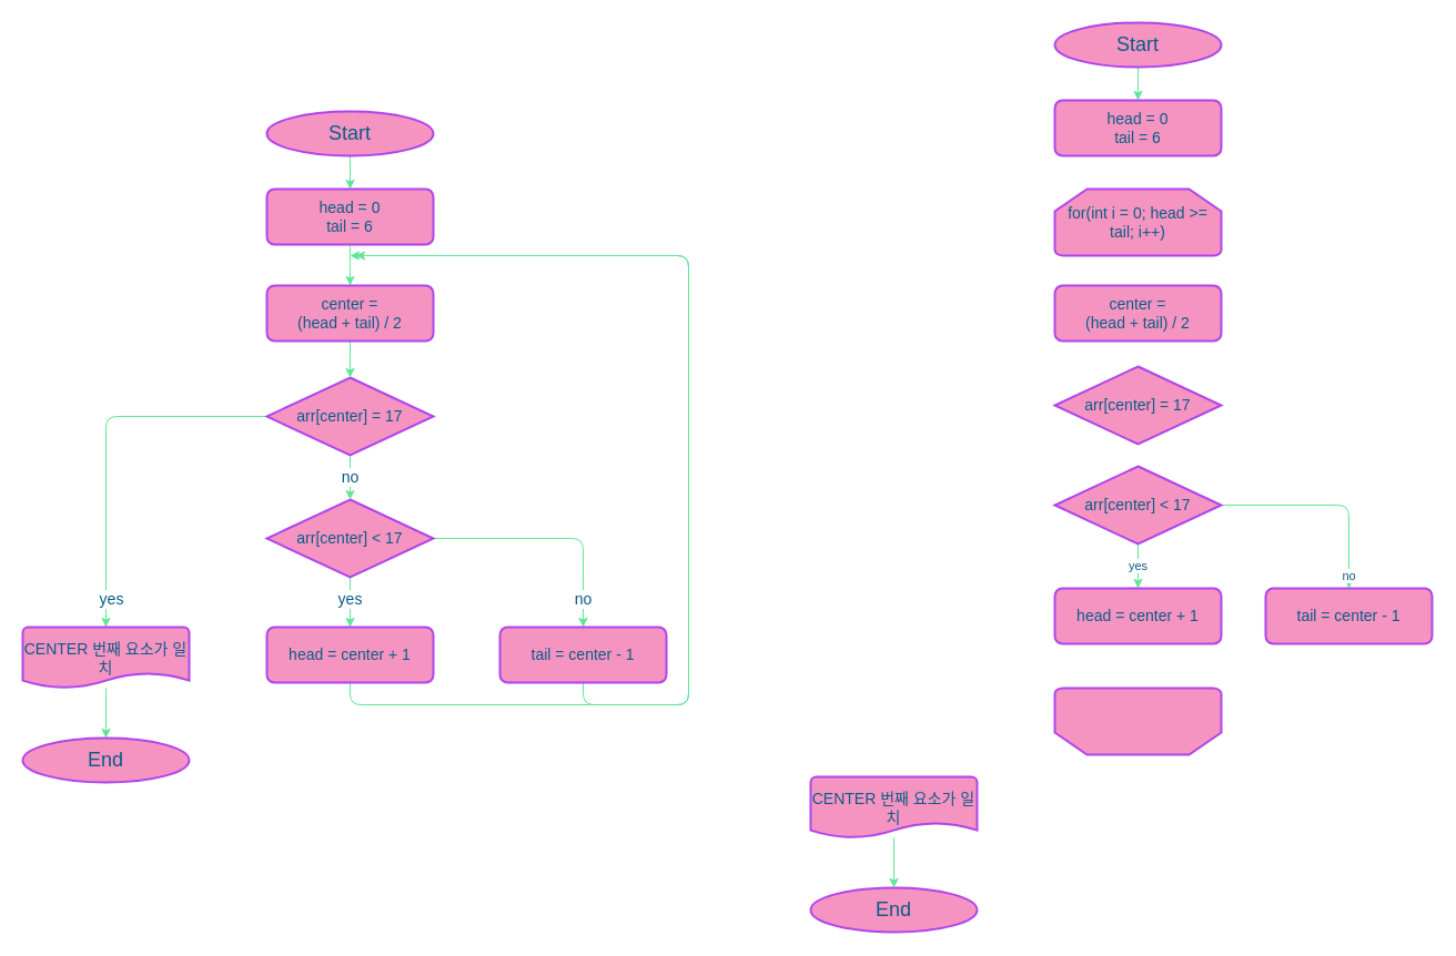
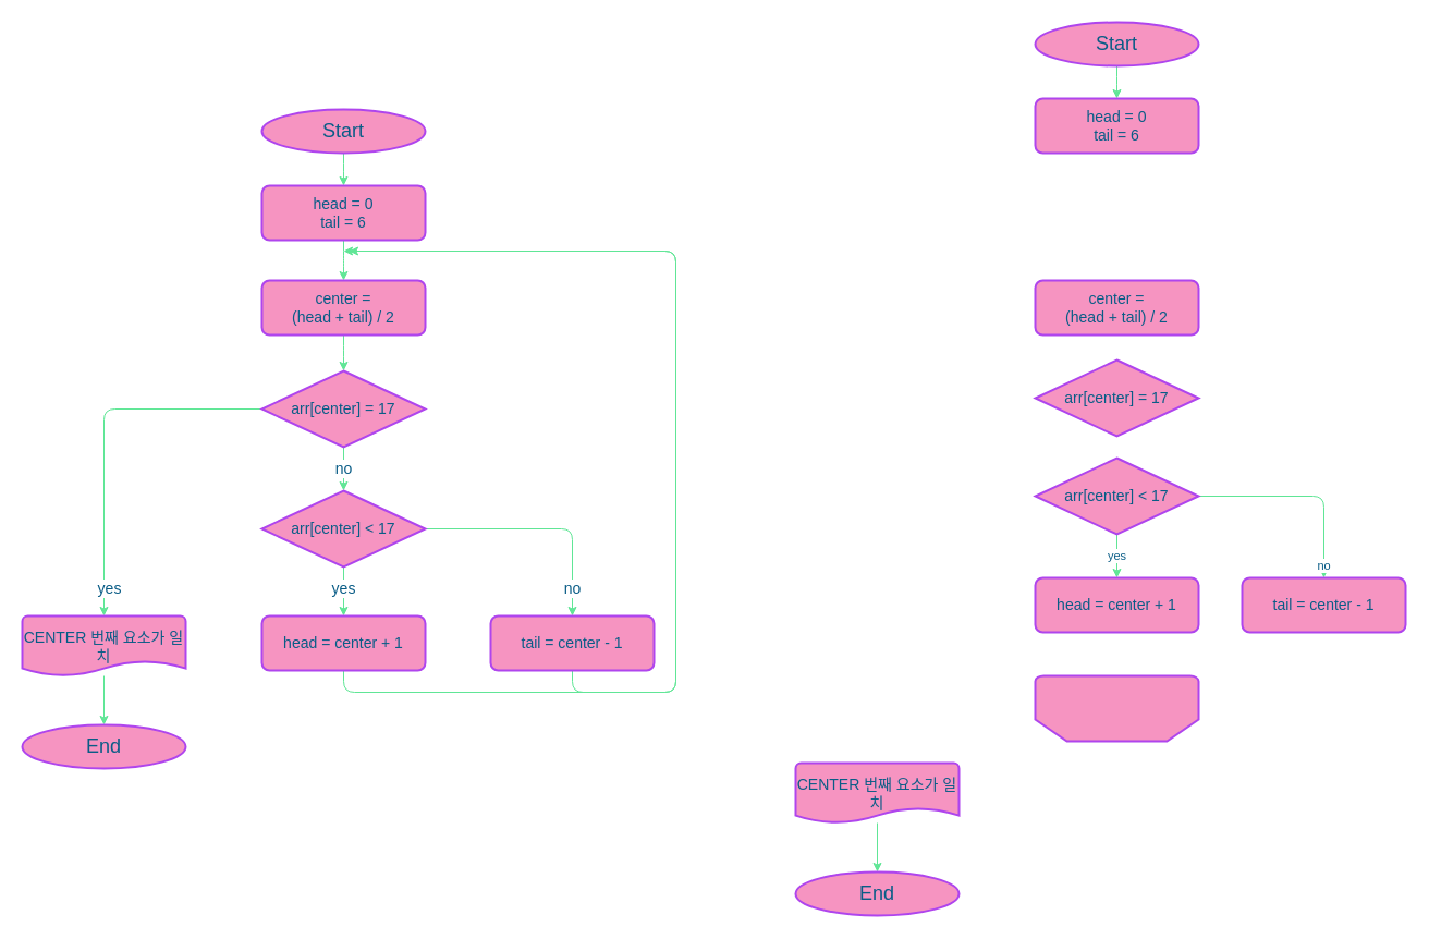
  <mxCell id="0" />
  <mxCell id="1" parent="0" />
  <mxCell id="2" value="" style="edgeStyle=orthogonalEdgeStyle;curved=0;rounded=1;sketch=0;orthogonalLoop=1;jettySize=auto;html=1;fontSize=18;strokeColor=#60E696;fontColor=#095C86;" edge="1" parent="1" source="3" target="5"><mxGeometry relative="1" as="geometry" /></mxCell>
  <mxCell id="3" value="Start" style="strokeWidth=2;html=1;shape=mxgraph.flowchart.start_2;whiteSpace=wrap;rounded=0;sketch=0;fontSize=18;fillColor=#F694C1;strokeColor=#AF45ED;fontColor=#095C86;" vertex="1" parent="1"><mxGeometry x="240" y="100" width="150" height="40" as="geometry" /></mxCell>
  <mxCell id="4" value="" style="edgeStyle=orthogonalEdgeStyle;curved=0;rounded=1;sketch=0;orthogonalLoop=1;jettySize=auto;html=1;fontSize=18;strokeColor=#60E696;fontColor=#095C86;" edge="1" parent="1" source="5" target="7"><mxGeometry relative="1" as="geometry" /></mxCell>
  <mxCell id="5" value="head = 0&lt;br style=&quot;font-size: 14px;&quot;&gt;tail = 6" style="rounded=1;whiteSpace=wrap;html=1;absoluteArcSize=1;arcSize=14;strokeWidth=2;sketch=0;fontSize=14;fillColor=#F694C1;strokeColor=#AF45ED;fontColor=#095C86;" vertex="1" parent="1"><mxGeometry x="240" y="170" width="150" height="50" as="geometry" /></mxCell>
  <mxCell id="6" value="" style="edgeStyle=orthogonalEdgeStyle;curved=0;rounded=1;sketch=0;orthogonalLoop=1;jettySize=auto;html=1;fontSize=18;strokeColor=#60E696;fontColor=#095C86;" edge="1" parent="1" source="7" target="10"><mxGeometry relative="1" as="geometry" /></mxCell>
  <mxCell id="7" value="center =&lt;br style=&quot;font-size: 14px;&quot;&gt;(head + tail) / 2" style="rounded=1;whiteSpace=wrap;html=1;absoluteArcSize=1;arcSize=14;strokeWidth=2;sketch=0;fontSize=14;fillColor=#F694C1;strokeColor=#AF45ED;fontColor=#095C86;" vertex="1" parent="1"><mxGeometry x="240" y="257" width="150" height="50" as="geometry" /></mxCell>
  <mxCell id="8" value="yes" style="edgeStyle=orthogonalEdgeStyle;curved=0;rounded=1;sketch=0;orthogonalLoop=1;jettySize=auto;html=1;fontSize=14;strokeColor=#60E696;fontColor=#095C86;" edge="1" parent="1" source="10" target="12"><mxGeometry x="0.851" y="5" relative="1" as="geometry"><mxPoint as="offset" /></mxGeometry></mxCell>
  <mxCell id="9" value="no" style="edgeStyle=orthogonalEdgeStyle;curved=0;rounded=1;sketch=0;orthogonalLoop=1;jettySize=auto;html=1;fontSize=14;strokeColor=#60E696;fontColor=#095C86;" edge="1" parent="1" source="10" target="16"><mxGeometry relative="1" as="geometry" /></mxCell>
  <mxCell id="10" value="arr[center] = 17" style="strokeWidth=2;html=1;shape=mxgraph.flowchart.decision;whiteSpace=wrap;rounded=0;sketch=0;fontSize=14;fillColor=#F694C1;strokeColor=#AF45ED;fontColor=#095C86;" vertex="1" parent="1"><mxGeometry x="240" y="340" width="150" height="70" as="geometry" /></mxCell>
  <mxCell id="11" value="" style="edgeStyle=orthogonalEdgeStyle;curved=0;rounded=1;sketch=0;orthogonalLoop=1;jettySize=auto;html=1;fontSize=14;strokeColor=#60E696;fontColor=#095C86;" edge="1" parent="1" source="12" target="13"><mxGeometry relative="1" as="geometry" /></mxCell>
  <mxCell id="12" value="CENTER 번째 요소가 일치" style="strokeWidth=2;html=1;shape=mxgraph.flowchart.document2;whiteSpace=wrap;size=0.25;rounded=0;sketch=0;fontSize=14;fillColor=#F694C1;strokeColor=#AF45ED;fontColor=#095C86;" vertex="1" parent="1"><mxGeometry x="20" y="565" width="150" height="55" as="geometry" /></mxCell>
  <mxCell id="13" value="End" style="strokeWidth=2;html=1;shape=mxgraph.flowchart.start_2;whiteSpace=wrap;rounded=0;sketch=0;fontSize=18;fillColor=#F694C1;strokeColor=#AF45ED;fontColor=#095C86;" vertex="1" parent="1"><mxGeometry x="20" y="665" width="150" height="40" as="geometry" /></mxCell>
  <mxCell id="14" value="yes" style="edgeStyle=orthogonalEdgeStyle;curved=0;rounded=1;sketch=0;orthogonalLoop=1;jettySize=auto;html=1;fontSize=14;strokeColor=#60E696;fontColor=#095C86;" edge="1" parent="1" source="16" target="18"><mxGeometry x="-0.111" relative="1" as="geometry"><mxPoint as="offset" /></mxGeometry></mxCell>
  <mxCell id="15" value="no" style="edgeStyle=orthogonalEdgeStyle;curved=0;rounded=1;sketch=0;orthogonalLoop=1;jettySize=auto;html=1;exitX=1;exitY=0.5;exitDx=0;exitDy=0;exitPerimeter=0;entryX=0.5;entryY=0;entryDx=0;entryDy=0;fontSize=14;strokeColor=#60E696;fontColor=#095C86;" edge="1" parent="1" source="16" target="20"><mxGeometry x="0.767" relative="1" as="geometry"><mxPoint as="offset" /></mxGeometry></mxCell>
  <mxCell id="16" value="arr[center] &amp;lt; 17" style="strokeWidth=2;html=1;shape=mxgraph.flowchart.decision;whiteSpace=wrap;rounded=0;sketch=0;fontSize=14;fillColor=#F694C1;strokeColor=#AF45ED;fontColor=#095C86;" vertex="1" parent="1"><mxGeometry x="240" y="450" width="150" height="70" as="geometry" /></mxCell>
  <mxCell id="17" style="edgeStyle=orthogonalEdgeStyle;curved=0;rounded=1;sketch=0;orthogonalLoop=1;jettySize=auto;html=1;exitX=0.5;exitY=1;exitDx=0;exitDy=0;fontSize=14;strokeColor=#60E696;fontColor=#095C86;" edge="1" parent="1" source="18"><mxGeometry relative="1" as="geometry"><mxPoint x="315" y="230" as="targetPoint" /><Array as="points"><mxPoint x="315" y="635" /><mxPoint x="620" y="635" /><mxPoint x="620" y="230" /></Array></mxGeometry></mxCell>
  <mxCell id="18" value="head = center + 1" style="rounded=1;whiteSpace=wrap;html=1;absoluteArcSize=1;arcSize=14;strokeWidth=2;sketch=0;fontSize=14;fillColor=#F694C1;strokeColor=#AF45ED;fontColor=#095C86;" vertex="1" parent="1"><mxGeometry x="240" y="565" width="150" height="50" as="geometry" /></mxCell>
  <mxCell id="19" style="edgeStyle=orthogonalEdgeStyle;curved=0;rounded=1;sketch=0;orthogonalLoop=1;jettySize=auto;html=1;exitX=0.5;exitY=1;exitDx=0;exitDy=0;fontSize=14;strokeColor=#60E696;fontColor=#095C86;" edge="1" parent="1" source="20"><mxGeometry relative="1" as="geometry"><mxPoint x="320" y="230" as="targetPoint" /><Array as="points"><mxPoint x="525" y="635" /><mxPoint x="620" y="635" /><mxPoint x="620" y="230" /></Array></mxGeometry></mxCell>
  <mxCell id="20" value="tail = center - 1" style="rounded=1;whiteSpace=wrap;html=1;absoluteArcSize=1;arcSize=14;strokeWidth=2;sketch=0;fontSize=14;fillColor=#F694C1;strokeColor=#AF45ED;fontColor=#095C86;" vertex="1" parent="1"><mxGeometry x="450" y="565" width="150" height="50" as="geometry" /></mxCell>
  <mxCell id="21" value="" style="edgeStyle=orthogonalEdgeStyle;curved=0;rounded=1;sketch=0;orthogonalLoop=1;jettySize=auto;html=1;fontSize=18;strokeColor=#60E696;fontColor=#095C86;" edge="1" parent="1" source="22" target="23"><mxGeometry relative="1" as="geometry" /></mxCell>
  <mxCell id="22" value="Start" style="strokeWidth=2;html=1;shape=mxgraph.flowchart.start_2;whiteSpace=wrap;rounded=0;sketch=0;fontSize=18;fillColor=#F694C1;strokeColor=#AF45ED;fontColor=#095C86;" vertex="1" parent="1"><mxGeometry x="950" y="20" width="150" height="40" as="geometry" /></mxCell>
  <mxCell id="23" value="head = 0&lt;br style=&quot;font-size: 14px;&quot;&gt;tail = 6" style="rounded=1;whiteSpace=wrap;html=1;absoluteArcSize=1;arcSize=14;strokeWidth=2;sketch=0;fontSize=14;fillColor=#F694C1;strokeColor=#AF45ED;fontColor=#095C86;" vertex="1" parent="1"><mxGeometry x="950" y="90" width="150" height="50" as="geometry" /></mxCell>
  <mxCell id="24" value="center =&lt;br style=&quot;font-size: 14px;&quot;&gt;(head + tail) / 2" style="rounded=1;whiteSpace=wrap;html=1;absoluteArcSize=1;arcSize=14;strokeWidth=2;sketch=0;fontSize=14;fillColor=#F694C1;strokeColor=#AF45ED;fontColor=#095C86;" vertex="1" parent="1"><mxGeometry x="950" y="257" width="150" height="50" as="geometry" /></mxCell>
  <mxCell id="25" value="" style="edgeStyle=orthogonalEdgeStyle;curved=0;rounded=1;sketch=0;orthogonalLoop=1;jettySize=auto;html=1;fontSize=14;strokeColor=#60E696;fontColor=#095C86;" edge="1" parent="1" source="26" target="27"><mxGeometry relative="1" as="geometry" /></mxCell>
  <mxCell id="26" value="CENTER 번째 요소가 일치" style="strokeWidth=2;html=1;shape=mxgraph.flowchart.document2;whiteSpace=wrap;size=0.25;rounded=0;sketch=0;fontSize=14;fillColor=#F694C1;strokeColor=#AF45ED;fontColor=#095C86;" vertex="1" parent="1"><mxGeometry x="730" y="700" width="150" height="55" as="geometry" /></mxCell>
  <mxCell id="27" value="End" style="strokeWidth=2;html=1;shape=mxgraph.flowchart.start_2;whiteSpace=wrap;rounded=0;sketch=0;fontSize=18;fillColor=#F694C1;strokeColor=#AF45ED;fontColor=#095C86;" vertex="1" parent="1"><mxGeometry x="730" y="800" width="150" height="40" as="geometry" /></mxCell>
  <mxCell id="28" value="yes" style="edgeStyle=orthogonalEdgeStyle;curved=0;rounded=1;sketch=0;orthogonalLoop=1;jettySize=auto;html=1;fontColor=#095C86;strokeColor=#60E696;fillColor=#F694C1;" edge="1" parent="1" source="30" target="31"><mxGeometry relative="1" as="geometry" /></mxCell>
  <mxCell id="29" value="no" style="edgeStyle=orthogonalEdgeStyle;curved=0;rounded=1;sketch=0;orthogonalLoop=1;jettySize=auto;html=1;exitX=1;exitY=0.5;exitDx=0;exitDy=0;exitPerimeter=0;entryX=0.5;entryY=0;entryDx=0;entryDy=0;fontColor=#095C86;strokeColor=#60E696;fillColor=#F694C1;" edge="1" parent="1" source="30" target="32"><mxGeometry x="0.889" relative="1" as="geometry"><mxPoint as="offset" /></mxGeometry></mxCell>
  <mxCell id="30" value="arr[center] &amp;lt; 17" style="strokeWidth=2;html=1;shape=mxgraph.flowchart.decision;whiteSpace=wrap;rounded=0;sketch=0;fontSize=14;fillColor=#F694C1;strokeColor=#AF45ED;fontColor=#095C86;" vertex="1" parent="1"><mxGeometry x="950" y="420" width="150" height="70" as="geometry" /></mxCell>
  <mxCell id="31" value="head = center + 1" style="rounded=1;whiteSpace=wrap;html=1;absoluteArcSize=1;arcSize=14;strokeWidth=2;sketch=0;fontSize=14;fillColor=#F694C1;strokeColor=#AF45ED;fontColor=#095C86;" vertex="1" parent="1"><mxGeometry x="950" y="530" width="150" height="50" as="geometry" /></mxCell>
  <mxCell id="32" value="tail = center - 1" style="rounded=1;whiteSpace=wrap;html=1;absoluteArcSize=1;arcSize=14;strokeWidth=2;sketch=0;fontSize=14;fillColor=#F694C1;strokeColor=#AF45ED;fontColor=#095C86;" vertex="1" parent="1"><mxGeometry x="1140" y="530" width="150" height="50" as="geometry" /></mxCell>
- <mxCell id="33" value="&lt;span style=&quot;font-size: 14px;&quot;&gt;for(int i = 0; head &amp;gt;= tail; i++)&lt;/span&gt;" style="strokeWidth=2;html=1;shape=mxgraph.flowchart.loop_limit;whiteSpace=wrap;fillColor=#F694C1;strokeColor=#AF45ED;fontColor=#095C86;" vertex="1" parent="1"><mxGeometry x="950" y="170" width="150" height="60" as="geometry" /></mxCell>
  <mxCell id="34" value="" style="strokeWidth=2;html=1;shape=mxgraph.flowchart.loop_limit;whiteSpace=wrap;fillColor=#F694C1;strokeColor=#AF45ED;fontColor=#095C86;rotation=-180;" vertex="1" parent="1"><mxGeometry x="950" y="620" width="150" height="60" as="geometry" /></mxCell>
  <mxCell id="35" value="arr[center] = 17" style="strokeWidth=2;html=1;shape=mxgraph.flowchart.decision;whiteSpace=wrap;rounded=0;sketch=0;fontSize=14;fillColor=#F694C1;strokeColor=#AF45ED;fontColor=#095C86;" vertex="1" parent="1"><mxGeometry x="950" y="330" width="150" height="70" as="geometry" /></mxCell>
